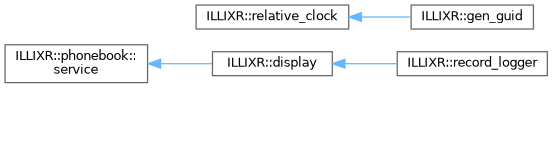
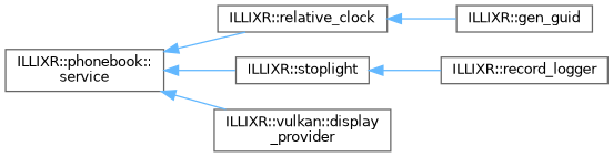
  digraph {
    rankdir=LR
    node [color=grey40 fillcolor=white fontname=Helvetica fontsize=10 shape=box style=filled]
    edge [color=steelblue1 dir=back fontname=Helvetica fontsize=10 labelfontname=Helvetica labelfontsize=10 style=solid]
    n1 [height=0.2 label="ILLIXR::phonebook::\lservice" width=0.4]
    n2 [height=0.2 label="ILLIXR::relative_clock" width=0.4]
-   n3 [height=0.2 label="ILLIXR::display" width=0.4]
+   n3 [height=0.2 label="ILLIXR::stoplight" width=0.4]
+   n4 [height=0.2 label="ILLIXR::vulkan::display\l_provider" width=0.4]
    n5 [height=0.2 label="ILLIXR::gen_guid" width=0.4]
    n6 [height=0.2 label="ILLIXR::record_logger" width=0.4]
+   n1 -> n2
    n1 -> n3
+   n1 -> n4
    n2 -> n5
    n3 -> n6
  }
